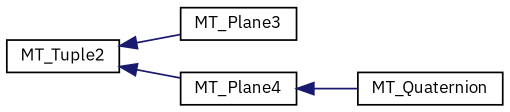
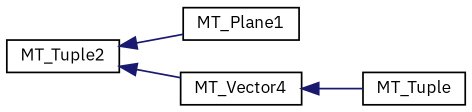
  digraph {
    fontname="IBM Plex Sans"
    rankdir=LR
    node [color=black fillcolor=white fontname="IBM Plex Sans" fontsize=10 shape=record style=filled]
    edge [color=midnightblue dir=back fontname="IBM Plex Sans" fontsize=10 labelfontname=Helvetica labelfontsize=10 style=solid]
    n1 [height=0.2 label=MT_Tuple2 width=0.4]
-   n2 [height=0.2 label=MT_Plane3 width=0.4]
-   n3 [height=0.2 label=MT_Plane4 width=0.4]
-   n4 [height=0.2 label=MT_Quaternion width=0.4]
+   n2 [height=0.2 label=MT_Plane1 width=0.4]
+   n3 [height=0.2 label=MT_Vector4 width=0.4]
+   n4 [height=0.2 label=MT_Tuple width=0.4]
    n1 -> n2
    n1 -> n3
    n3 -> n4
  }
